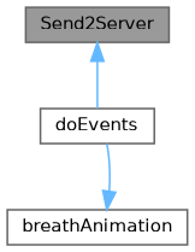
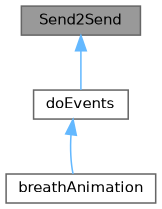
  digraph {
    rankdir=TB
    node [color=grey40 fillcolor=white fontname=Helvetica fontsize=10 shape=box style=filled]
    edge [color=steelblue1 dir=back fontname=Helvetica fontsize=10 labelfontname=Helvetica labelfontsize=10 style=solid]
-   n1 [color=gray40 fillcolor=grey60 fontcolor=black height=0.2 label=Send2Server width=0.4]
+   n1 [color=gray40 fillcolor=grey60 fontcolor=black height=0.2 label=Send2Send width=0.4]
    n2 [height=0.2 label=doEvents width=0.4]
    n3 [height=0.2 label=breathAnimation width=0.4]
    n1 -> n2
-   n3 -> n2
+   n2 -> n3
  }
